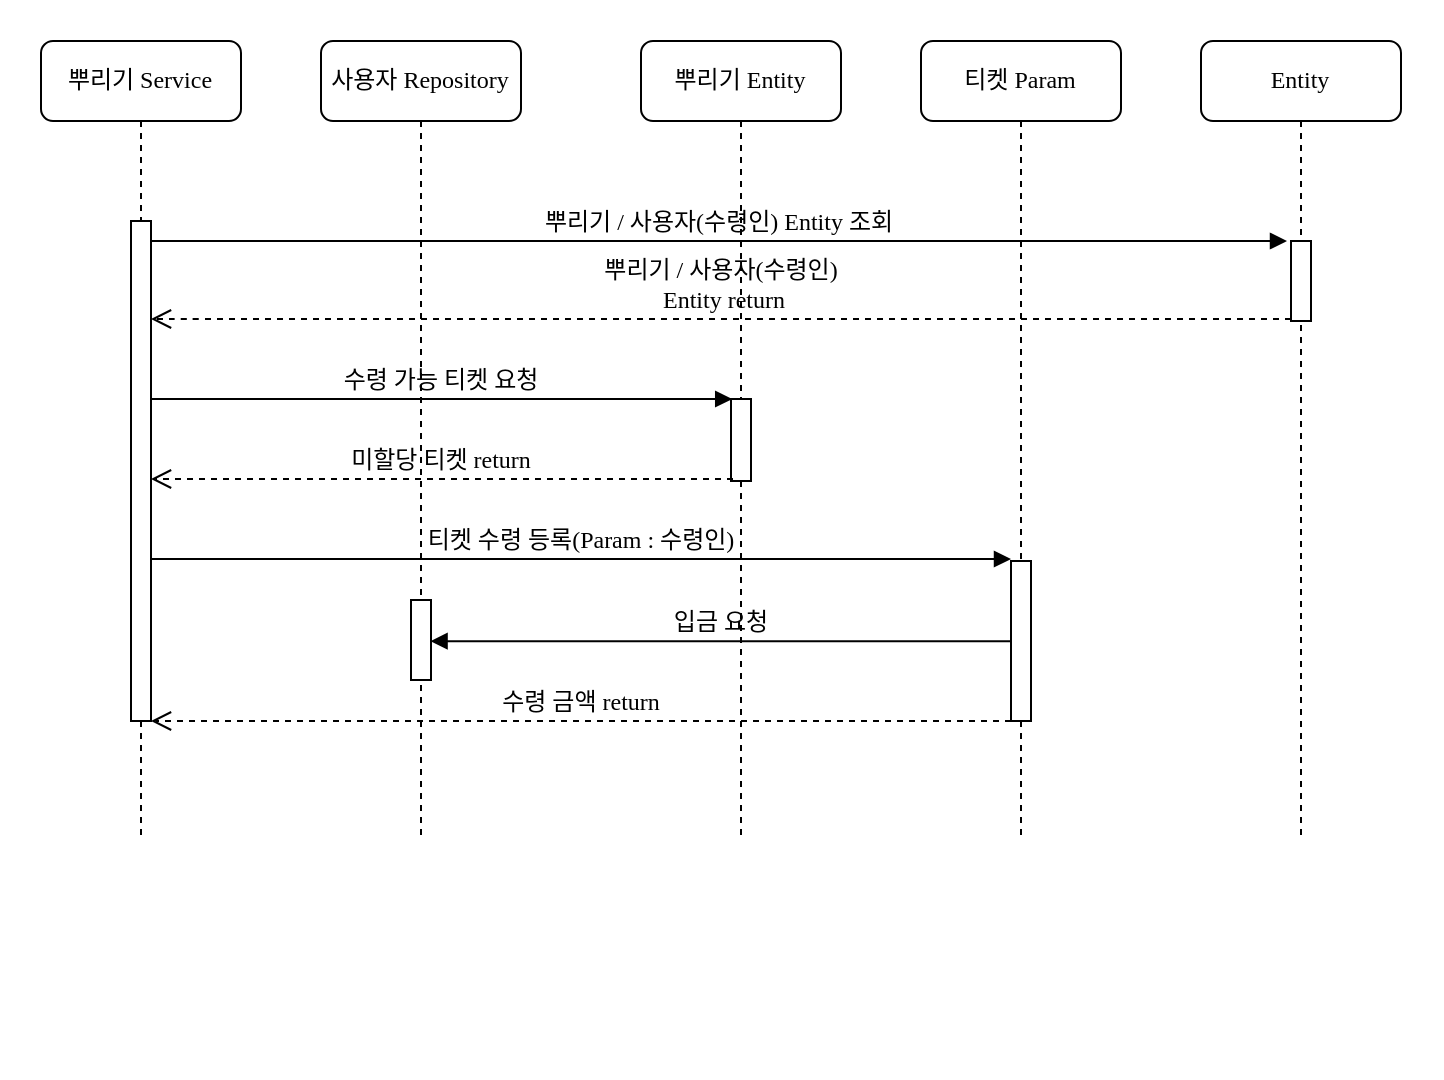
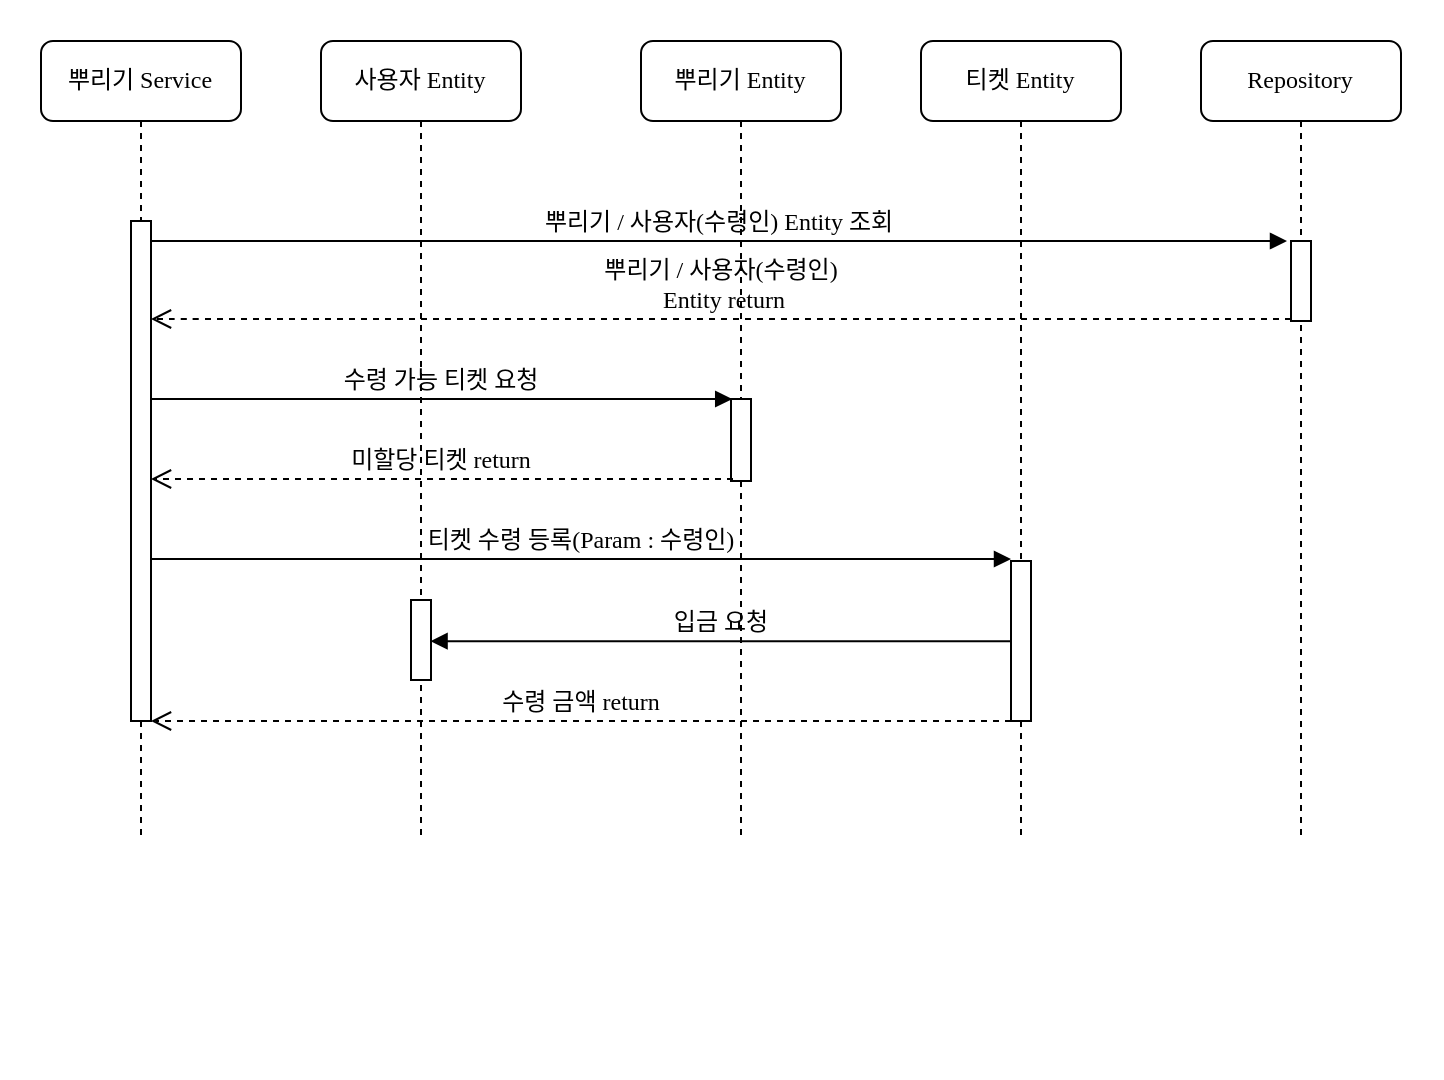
  <mxCell id="0" />
  <mxCell id="1" parent="0" />
- <mxCell id="2" value="사용자 Repository" style="shape=umlLifeline;perimeter=lifelinePerimeter;whiteSpace=wrap;html=1;container=1;collapsible=0;recursiveResize=0;outlineConnect=0;rounded=1;shadow=0;comic=0;labelBackgroundColor=none;strokeWidth=1;fontFamily=Verdana;fontSize=12;align=center;" parent="1" vertex="1"><mxGeometry x="160" y="20" width="100" height="400" as="geometry" /></mxCell>
+ <mxCell id="2" value="사용자 Entity" style="shape=umlLifeline;perimeter=lifelinePerimeter;whiteSpace=wrap;html=1;container=1;collapsible=0;recursiveResize=0;outlineConnect=0;rounded=1;shadow=0;comic=0;labelBackgroundColor=none;strokeWidth=1;fontFamily=Verdana;fontSize=12;align=center;" parent="1" vertex="1"><mxGeometry x="160" y="20" width="100" height="400" as="geometry" /></mxCell>
  <mxCell id="3" value="" style="html=1;points=[];perimeter=orthogonalPerimeter;rounded=0;shadow=0;comic=0;labelBackgroundColor=none;strokeWidth=1;fontFamily=Verdana;fontSize=12;align=center;" parent="2" vertex="1"><mxGeometry x="45" y="279.5" width="10" height="40" as="geometry" /></mxCell>
  <mxCell id="4" value="뿌리기 Entity" style="shape=umlLifeline;perimeter=lifelinePerimeter;whiteSpace=wrap;html=1;container=1;collapsible=0;recursiveResize=0;outlineConnect=0;rounded=1;shadow=0;comic=0;labelBackgroundColor=none;strokeWidth=1;fontFamily=Verdana;fontSize=12;align=center;" parent="1" vertex="1"><mxGeometry x="320" y="20" width="100" height="400" as="geometry" /></mxCell>
  <mxCell id="5" value="" style="html=1;points=[];perimeter=orthogonalPerimeter;rounded=0;shadow=0;comic=0;labelBackgroundColor=none;strokeWidth=1;fontFamily=Verdana;fontSize=12;align=center;" parent="4" vertex="1"><mxGeometry x="45" y="179" width="10" height="41" as="geometry" /></mxCell>
- <mxCell id="6" value="티켓 Param" style="shape=umlLifeline;perimeter=lifelinePerimeter;whiteSpace=wrap;html=1;container=1;collapsible=0;recursiveResize=0;outlineConnect=0;rounded=1;shadow=0;comic=0;labelBackgroundColor=none;strokeWidth=1;fontFamily=Verdana;fontSize=12;align=center;" parent="1" vertex="1"><mxGeometry x="460" y="20" width="100" height="400" as="geometry" /></mxCell>
- <mxCell id="7" value="Entity" style="shape=umlLifeline;perimeter=lifelinePerimeter;whiteSpace=wrap;html=1;container=1;collapsible=0;recursiveResize=0;outlineConnect=0;rounded=1;shadow=0;comic=0;labelBackgroundColor=none;strokeWidth=1;fontFamily=Verdana;fontSize=12;align=center;" parent="1" vertex="1"><mxGeometry x="600" y="20" width="100" height="400" as="geometry" /></mxCell>
+ <mxCell id="6" value="티켓 Entity" style="shape=umlLifeline;perimeter=lifelinePerimeter;whiteSpace=wrap;html=1;container=1;collapsible=0;recursiveResize=0;outlineConnect=0;rounded=1;shadow=0;comic=0;labelBackgroundColor=none;strokeWidth=1;fontFamily=Verdana;fontSize=12;align=center;" parent="1" vertex="1"><mxGeometry x="460" y="20" width="100" height="400" as="geometry" /></mxCell>
+ <mxCell id="7" value="Repository" style="shape=umlLifeline;perimeter=lifelinePerimeter;whiteSpace=wrap;html=1;container=1;collapsible=0;recursiveResize=0;outlineConnect=0;rounded=1;shadow=0;comic=0;labelBackgroundColor=none;strokeWidth=1;fontFamily=Verdana;fontSize=12;align=center;" parent="1" vertex="1"><mxGeometry x="600" y="20" width="100" height="400" as="geometry" /></mxCell>
  <mxCell id="8" value="" style="html=1;points=[];perimeter=orthogonalPerimeter;rounded=0;shadow=0;comic=0;labelBackgroundColor=none;strokeWidth=1;fontFamily=Verdana;fontSize=12;align=center;" parent="7" vertex="1"><mxGeometry x="45" y="100" width="10" height="40" as="geometry" /></mxCell>
  <mxCell id="9" value="뿌리기 Service" style="shape=umlLifeline;perimeter=lifelinePerimeter;whiteSpace=wrap;html=1;container=1;collapsible=0;recursiveResize=0;outlineConnect=0;rounded=1;shadow=0;comic=0;labelBackgroundColor=none;strokeWidth=1;fontFamily=Verdana;fontSize=12;align=center;" parent="1" vertex="1"><mxGeometry x="20" y="20" width="100" height="400" as="geometry" /></mxCell>
  <mxCell id="10" value="" style="html=1;points=[];perimeter=orthogonalPerimeter;rounded=0;shadow=0;comic=0;labelBackgroundColor=none;strokeWidth=1;fontFamily=Verdana;fontSize=12;align=center;" parent="9" vertex="1"><mxGeometry x="45" y="90" width="10" height="250" as="geometry" /></mxCell>
  <mxCell id="11" value="" style="html=1;points=[];perimeter=orthogonalPerimeter;rounded=0;shadow=0;comic=0;labelBackgroundColor=none;strokeWidth=1;fontFamily=Verdana;fontSize=12;align=center;" parent="1" vertex="1"><mxGeometry x="505" y="280" width="10" height="80" as="geometry" /></mxCell>
  <mxCell id="12" value="티켓 수령 등록(Param : 수령인)" style="html=1;verticalAlign=bottom;endArrow=block;entryX=0;entryY=0;labelBackgroundColor=none;fontFamily=Verdana;fontSize=12;" parent="1" edge="1"><mxGeometry relative="1" as="geometry"><mxPoint x="75" y="279" as="sourcePoint" /><mxPoint x="505" y="279" as="targetPoint" /></mxGeometry></mxCell>
  <mxCell id="13" value="미할당 티켓 return" style="html=1;verticalAlign=bottom;endArrow=open;dashed=1;endSize=8;labelBackgroundColor=none;fontFamily=Verdana;fontSize=12;edgeStyle=elbowEdgeStyle;elbow=vertical;" parent="1" edge="1"><mxGeometry relative="1" as="geometry"><mxPoint x="75" y="239" as="targetPoint" /><Array as="points"><mxPoint x="308" y="239" /></Array><mxPoint x="366" y="239" as="sourcePoint" /></mxGeometry></mxCell>
  <mxCell id="14" value="뿌리기 / 사용자(수령인) Entity 조회" style="html=1;verticalAlign=bottom;endArrow=block;entryX=-0.2;entryY=0;labelBackgroundColor=none;fontFamily=Verdana;fontSize=12;edgeStyle=elbowEdgeStyle;elbow=vertical;entryDx=0;entryDy=0;entryPerimeter=0;" parent="1" source="10" target="8" edge="1"><mxGeometry relative="1" as="geometry"><mxPoint x="140" y="130" as="sourcePoint" /></mxGeometry></mxCell>
  <mxCell id="15" value="뿌리기 / 사용자(수령인)&lt;br&gt;&amp;nbsp;Entity return" style="html=1;verticalAlign=bottom;endArrow=open;dashed=1;endSize=8;labelBackgroundColor=none;fontFamily=Verdana;fontSize=12;edgeStyle=elbowEdgeStyle;elbow=vertical;" parent="1" edge="1" source="8"><mxGeometry relative="1" as="geometry"><mxPoint x="75" y="159" as="targetPoint" /><Array as="points"><mxPoint x="91" y="159" /><mxPoint x="196" y="159" /></Array><mxPoint x="204" y="159" as="sourcePoint" /></mxGeometry></mxCell>
  <mxCell id="16" value="수령 금액 return" style="html=1;verticalAlign=bottom;endArrow=open;dashed=1;endSize=8;labelBackgroundColor=none;fontFamily=Verdana;fontSize=12;edgeStyle=elbowEdgeStyle;elbow=vertical;" parent="1" edge="1"><mxGeometry relative="1" as="geometry"><mxPoint x="75" y="360" as="targetPoint" /><Array as="points"><mxPoint x="311" y="360" /></Array><mxPoint x="505" y="360" as="sourcePoint" /></mxGeometry></mxCell>
  <mxCell id="17" value="입금 요청" style="html=1;verticalAlign=bottom;endArrow=block;labelBackgroundColor=none;fontFamily=Verdana;fontSize=12;edgeStyle=elbowEdgeStyle;elbow=vertical;entryX=0.978;entryY=0.727;entryDx=0;entryDy=0;entryPerimeter=0;" parent="1" edge="1"><mxGeometry relative="1" as="geometry"><mxPoint x="505" y="320.12" as="sourcePoint" /><mxPoint x="214.78" y="320" as="targetPoint" /><Array as="points"><mxPoint x="440.5" y="320.12" /><mxPoint x="460.5" y="517.12" /><mxPoint x="390.5" y="517.12" /></Array></mxGeometry></mxCell>
  <mxCell id="18" value="수령 가능 티켓 요청" style="html=1;verticalAlign=bottom;endArrow=block;labelBackgroundColor=none;fontFamily=Verdana;fontSize=12;edgeStyle=elbowEdgeStyle;elbow=vertical;entryX=0.061;entryY=-0.001;entryDx=0;entryDy=0;entryPerimeter=0;" parent="1" source="10" target="5" edge="1"><mxGeometry relative="1" as="geometry"><mxPoint x="76" y="199" as="sourcePoint" /><mxPoint x="364" y="199" as="targetPoint" /><Array as="points"><mxPoint x="342" y="199" /><mxPoint x="160.86" y="84.85" /><mxPoint x="130.86" y="104.85" /></Array></mxGeometry></mxCell>
